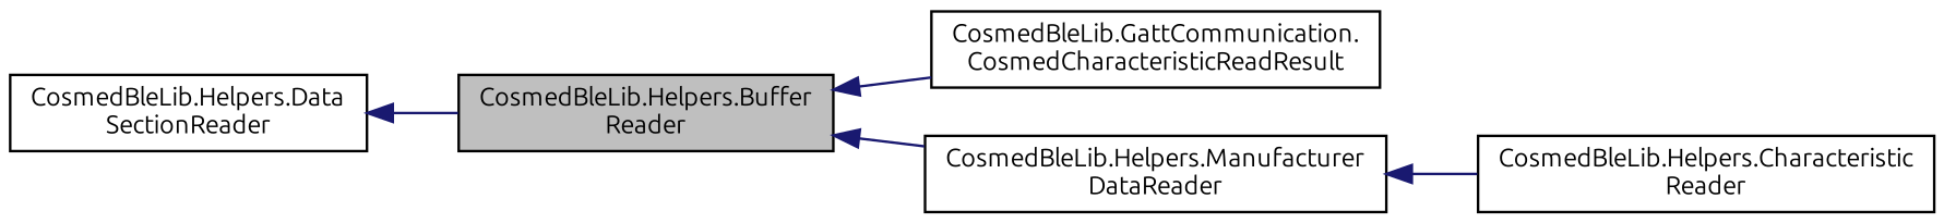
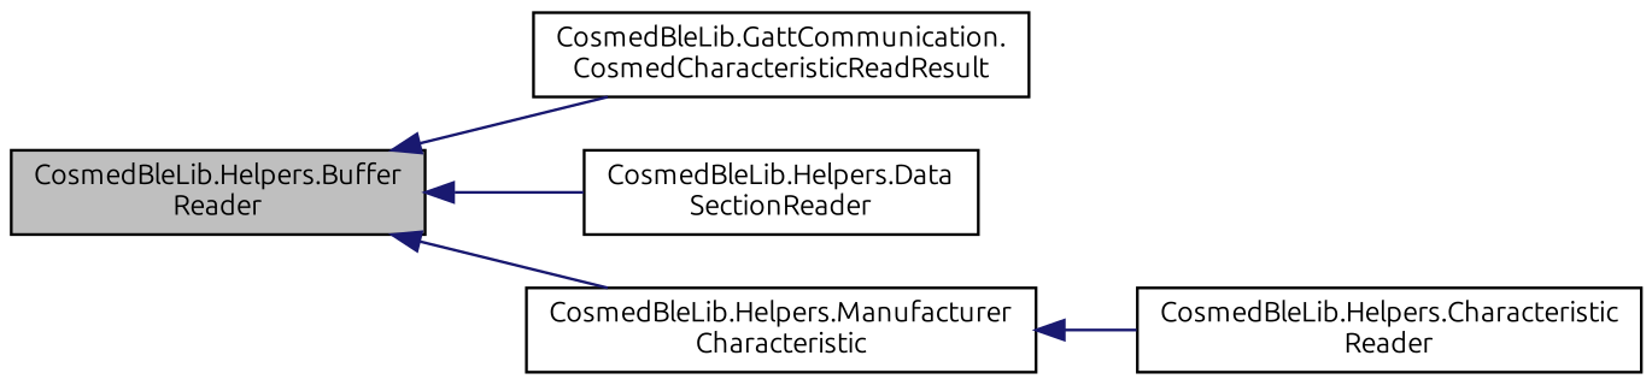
  digraph {
    fontname=Ubuntu
    rankdir=LR
    node [color=black fillcolor=white fontname=Ubuntu fontsize=10 shape=record style=filled]
    edge [color=midnightblue dir=back fontname=Ubuntu fontsize=10 labelfontname=Helvetica labelfontsize=10 style=solid]
    n1 [fillcolor=grey75 fontcolor=black height=0.2 label="CosmedBleLib.Helpers.Buffer\lReader" width=0.4]
    n2 [height=0.2 label="CosmedBleLib.GattCommunication.\lCosmedCharacteristicReadResult" width=0.4]
    n3 [height=0.2 label="CosmedBleLib.Helpers.Data\lSectionReader" width=0.4]
-   n4 [height=0.2 label="CosmedBleLib.Helpers.Manufacturer\lDataReader" width=0.4]
+   n4 [height=0.2 label="CosmedBleLib.Helpers.Manufacturer\lCharacteristic" width=0.4]
    n5 [height=0.2 label="CosmedBleLib.Helpers.Characteristic\lReader" width=0.4]
    n1 -> n2
-   n3 -> n1
+   n1 -> n3
    n1 -> n4
    n4 -> n5
  }
